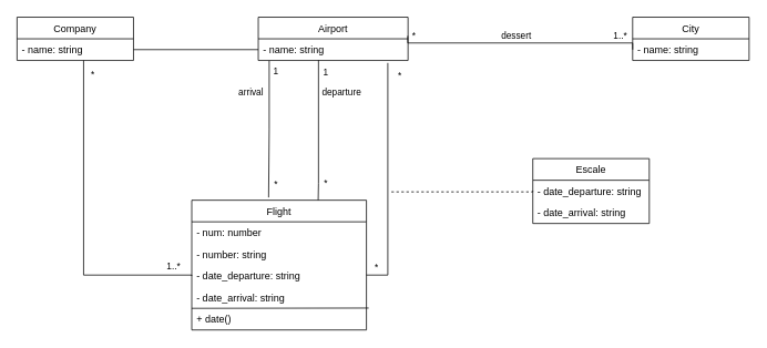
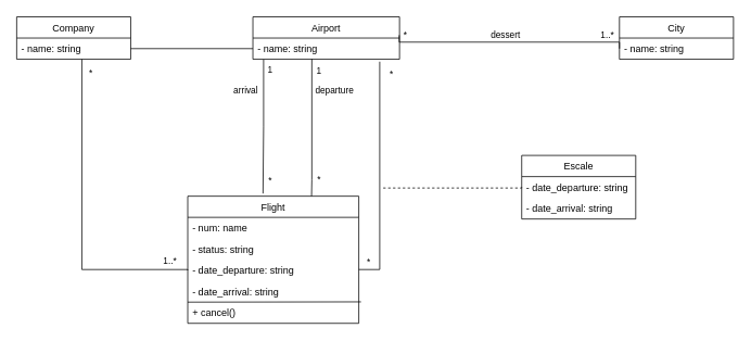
  <mxCell id="0" />
  <mxCell id="1" parent="0" />
  <mxCell id="2" value="Flight" style="swimlane;fontStyle=0;childLayout=stackLayout;horizontal=1;startSize=26;fillColor=none;horizontalStack=0;resizeParent=1;resizeParentMax=0;resizeLast=0;collapsible=1;marginBottom=0;" parent="1" vertex="1"><mxGeometry x="230" y="240" width="210" height="156" as="geometry" /></mxCell>
- <mxCell id="3" value="- num: number&#10;" style="text;strokeColor=none;fillColor=none;align=left;verticalAlign=top;spacingLeft=4;spacingRight=4;overflow=hidden;rotatable=0;points=[[0,0.5],[1,0.5]];portConstraint=eastwest;" parent="2" vertex="1"><mxGeometry y="26" width="210" height="26" as="geometry" /></mxCell>
- <mxCell id="4" value="- number: string&#10;" style="text;strokeColor=none;fillColor=none;align=left;verticalAlign=top;spacingLeft=4;spacingRight=4;overflow=hidden;rotatable=0;points=[[0,0.5],[1,0.5]];portConstraint=eastwest;" parent="2" vertex="1"><mxGeometry y="52" width="210" height="26" as="geometry" /></mxCell>
+ <mxCell id="3" value="- num: name&#10;" style="text;strokeColor=none;fillColor=none;align=left;verticalAlign=top;spacingLeft=4;spacingRight=4;overflow=hidden;rotatable=0;points=[[0,0.5],[1,0.5]];portConstraint=eastwest;" parent="2" vertex="1"><mxGeometry y="26" width="210" height="26" as="geometry" /></mxCell>
+ <mxCell id="4" value="- status: string&#10;" style="text;strokeColor=none;fillColor=none;align=left;verticalAlign=top;spacingLeft=4;spacingRight=4;overflow=hidden;rotatable=0;points=[[0,0.5],[1,0.5]];portConstraint=eastwest;" parent="2" vertex="1"><mxGeometry y="52" width="210" height="26" as="geometry" /></mxCell>
  <mxCell id="5" value="- date_departure: string" style="text;strokeColor=none;fillColor=none;align=left;verticalAlign=top;spacingLeft=4;spacingRight=4;overflow=hidden;rotatable=0;points=[[0,0.5],[1,0.5]];portConstraint=eastwest;" parent="2" vertex="1"><mxGeometry y="78" width="210" height="26" as="geometry" /></mxCell>
  <mxCell id="6" value="- date_arrival: string" style="text;strokeColor=none;fillColor=none;align=left;verticalAlign=top;spacingLeft=4;spacingRight=4;overflow=hidden;rotatable=0;points=[[0,0.5],[1,0.5]];portConstraint=eastwest;" parent="2" vertex="1"><mxGeometry y="104" width="210" height="26" as="geometry" /></mxCell>
  <mxCell id="7" value="" style="edgeStyle=elbowEdgeStyle;html=1;endArrow=none;elbow=vertical;rounded=0;exitX=0;exitY=0;exitDx=0;exitDy=0;exitPerimeter=0;entryX=1.013;entryY=-0.013;entryDx=0;entryDy=0;entryPerimeter=0;" parent="2" source="8" target="8" edge="1"><mxGeometry width="160" relative="1" as="geometry"><mxPoint x="20" y="130.33" as="sourcePoint" /><mxPoint x="180" y="130.33" as="targetPoint" /></mxGeometry></mxCell>
- <mxCell id="8" value="+ date()" style="text;strokeColor=none;fillColor=none;align=left;verticalAlign=top;spacingLeft=4;spacingRight=4;overflow=hidden;rotatable=0;points=[[0,0.5],[1,0.5]];portConstraint=eastwest;" parent="2" vertex="1"><mxGeometry y="130" width="210" height="26" as="geometry" /></mxCell>
+ <mxCell id="8" value="+ cancel()" style="text;strokeColor=none;fillColor=none;align=left;verticalAlign=top;spacingLeft=4;spacingRight=4;overflow=hidden;rotatable=0;points=[[0,0.5],[1,0.5]];portConstraint=eastwest;" parent="2" vertex="1"><mxGeometry y="130" width="210" height="26" as="geometry" /></mxCell>
  <mxCell id="9" value="City" style="swimlane;fontStyle=0;childLayout=stackLayout;horizontal=1;startSize=26;fillColor=none;horizontalStack=0;resizeParent=1;resizeParentMax=0;resizeLast=0;collapsible=1;marginBottom=0;" parent="1" vertex="1"><mxGeometry x="760" y="20" width="140" height="52" as="geometry" /></mxCell>
  <mxCell id="10" value="- name: string" style="text;strokeColor=none;fillColor=none;align=left;verticalAlign=top;spacingLeft=4;spacingRight=4;overflow=hidden;rotatable=0;points=[[0,0.5],[1,0.5]];portConstraint=eastwest;" parent="9" vertex="1"><mxGeometry y="26" width="140" height="26" as="geometry" /></mxCell>
  <mxCell id="11" value="Airport" style="swimlane;fontStyle=0;childLayout=stackLayout;horizontal=1;startSize=26;fillColor=none;horizontalStack=0;resizeParent=1;resizeParentMax=0;resizeLast=0;collapsible=1;marginBottom=0;" parent="1" vertex="1"><mxGeometry x="310" y="20" width="180" height="52" as="geometry" /></mxCell>
  <mxCell id="12" value="- name: string" style="text;strokeColor=none;fillColor=none;align=left;verticalAlign=top;spacingLeft=4;spacingRight=4;overflow=hidden;rotatable=0;points=[[0,0.5],[1,0.5]];portConstraint=eastwest;" parent="11" vertex="1"><mxGeometry y="26" width="180" height="26" as="geometry" /></mxCell>
  <mxCell id="13" value="Company" style="swimlane;fontStyle=0;childLayout=stackLayout;horizontal=1;startSize=26;fillColor=none;horizontalStack=0;resizeParent=1;resizeParentMax=0;resizeLast=0;collapsible=1;marginBottom=0;" parent="1" vertex="1"><mxGeometry x="20" y="20" width="140" height="52" as="geometry" /></mxCell>
  <mxCell id="14" value="- name: string" style="text;strokeColor=none;fillColor=none;align=left;verticalAlign=top;spacingLeft=4;spacingRight=4;overflow=hidden;rotatable=0;points=[[0,0.5],[1,0.5]];portConstraint=eastwest;" parent="13" vertex="1"><mxGeometry y="26" width="140" height="26" as="geometry" /></mxCell>
  <mxCell id="15" value="" style="edgeStyle=elbowEdgeStyle;html=1;endArrow=none;elbow=vertical;rounded=0;startArrow=none;startFill=0;entryX=0;entryY=0.5;entryDx=0;entryDy=0;" parent="1" source="14" target="5" edge="1"><mxGeometry width="160" relative="1" as="geometry"><mxPoint x="340" y="410.008" as="sourcePoint" /><mxPoint x="599" y="420" as="targetPoint" /><Array as="points"><mxPoint x="100" y="330" /></Array></mxGeometry></mxCell>
  <mxCell id="16" value="1..*" style="edgeLabel;html=1;align=center;verticalAlign=middle;resizable=0;points=[];" parent="15" vertex="1" connectable="0"><mxGeometry x="0.654" y="-3" relative="1" as="geometry"><mxPoint x="43" y="-15" as="offset" /></mxGeometry></mxCell>
  <mxCell id="17" value="*" style="edgeLabel;html=1;align=center;verticalAlign=middle;resizable=0;points=[];" vertex="1" connectable="0" parent="15"><mxGeometry x="-0.912" y="1" relative="1" as="geometry"><mxPoint x="9" y="-1" as="offset" /></mxGeometry></mxCell>
  <mxCell id="18" value="" style="edgeStyle=elbowEdgeStyle;html=1;endArrow=none;elbow=vertical;rounded=0;startArrow=none;startFill=0;exitX=0;exitY=0.5;exitDx=0;exitDy=0;" parent="1" source="12" target="13" edge="1"><mxGeometry width="160" relative="1" as="geometry"><mxPoint x="300" y="220" as="sourcePoint" /><mxPoint x="660" y="310" as="targetPoint" /></mxGeometry></mxCell>
  <mxCell id="19" value="Escale" style="swimlane;fontStyle=0;childLayout=stackLayout;horizontal=1;startSize=26;fillColor=none;horizontalStack=0;resizeParent=1;resizeParentMax=0;resizeLast=0;collapsible=1;marginBottom=0;" parent="1" vertex="1"><mxGeometry x="640" y="190" width="140" height="78" as="geometry" /></mxCell>
  <mxCell id="20" value="- date_departure: string" style="text;strokeColor=none;fillColor=none;align=left;verticalAlign=top;spacingLeft=4;spacingRight=4;overflow=hidden;rotatable=0;points=[[0,0.5],[1,0.5]];portConstraint=eastwest;" parent="19" vertex="1"><mxGeometry y="26" width="140" height="26" as="geometry" /></mxCell>
  <mxCell id="21" value="- date_arrival: string" style="text;strokeColor=none;fillColor=none;align=left;verticalAlign=top;spacingLeft=4;spacingRight=4;overflow=hidden;rotatable=0;points=[[0,0.5],[1,0.5]];portConstraint=eastwest;" parent="19" vertex="1"><mxGeometry y="52" width="140" height="26" as="geometry" /></mxCell>
  <mxCell id="22" value="" style="edgeStyle=elbowEdgeStyle;html=1;endArrow=none;elbow=vertical;rounded=0;exitX=0.865;exitY=1.115;exitDx=0;exitDy=0;exitPerimeter=0;" parent="1" source="12" target="2" edge="1"><mxGeometry width="160" relative="1" as="geometry"><mxPoint x="650" y="310" as="sourcePoint" /><mxPoint x="720" y="330" as="targetPoint" /><Array as="points"><mxPoint x="490" y="330" /></Array></mxGeometry></mxCell>
  <mxCell id="23" value="departure" style="edgeLabel;html=1;align=center;verticalAlign=middle;resizable=0;points=[];" parent="22" vertex="1" connectable="0"><mxGeometry x="-0.914" relative="1" as="geometry"><mxPoint x="-56" y="23" as="offset" /></mxGeometry></mxCell>
  <mxCell id="24" value="*" style="edgeLabel;html=1;align=center;verticalAlign=middle;resizable=0;points=[];" parent="22" vertex="1" connectable="0"><mxGeometry x="-0.889" y="2" relative="1" as="geometry"><mxPoint x="12" as="offset" /></mxGeometry></mxCell>
  <mxCell id="25" value="*" style="edgeLabel;html=1;align=center;verticalAlign=middle;resizable=0;points=[];" parent="22" vertex="1" connectable="0"><mxGeometry x="0.915" y="-1" relative="1" as="geometry"><mxPoint y="-9" as="offset" /></mxGeometry></mxCell>
  <mxCell id="26" value="" style="edgeStyle=elbowEdgeStyle;html=1;endArrow=none;elbow=vertical;rounded=0;exitX=0.073;exitY=1.019;exitDx=0;exitDy=0;exitPerimeter=0;entryX=0.44;entryY=-0.021;entryDx=0;entryDy=0;entryPerimeter=0;" parent="1" source="12" target="2" edge="1"><mxGeometry width="160" relative="1" as="geometry"><mxPoint x="650" y="310" as="sourcePoint" /><mxPoint x="323" y="230" as="targetPoint" /><Array as="points" /></mxGeometry></mxCell>
  <mxCell id="27" value="arrival" style="edgeLabel;html=1;align=center;verticalAlign=middle;resizable=0;points=[];" parent="26" vertex="1" connectable="0"><mxGeometry x="-0.938" relative="1" as="geometry"><mxPoint x="-23" y="33" as="offset" /></mxGeometry></mxCell>
  <mxCell id="28" value="*" style="edgeLabel;html=1;align=center;verticalAlign=middle;resizable=0;points=[];" parent="26" vertex="1" connectable="0"><mxGeometry x="-0.817" y="-2" relative="1" as="geometry"><mxPoint x="9" y="133" as="offset" /></mxGeometry></mxCell>
  <mxCell id="29" value="1" style="edgeLabel;html=1;align=center;verticalAlign=middle;resizable=0;points=[];" parent="26" vertex="1" connectable="0"><mxGeometry x="-0.849" y="-1" relative="1" as="geometry"><mxPoint x="8" as="offset" /></mxGeometry></mxCell>
  <mxCell id="30" value="" style="edgeStyle=elbowEdgeStyle;html=1;endArrow=none;elbow=vertical;rounded=0;exitX=0.998;exitY=-0.135;exitDx=0;exitDy=0;exitPerimeter=0;entryX=0;entryY=0.5;entryDx=0;entryDy=0;" parent="1" source="12" target="10" edge="1"><mxGeometry width="160" relative="1" as="geometry"><mxPoint x="490" y="105.58" as="sourcePoint" /><mxPoint x="650" y="105.58" as="targetPoint" /></mxGeometry></mxCell>
  <mxCell id="31" value="dessert" style="edgeLabel;html=1;align=center;verticalAlign=middle;resizable=0;points=[];" parent="30" vertex="1" connectable="0"><mxGeometry x="-0.107" y="-1" relative="1" as="geometry"><mxPoint x="10" y="-11" as="offset" /></mxGeometry></mxCell>
  <mxCell id="32" value="&lt;div&gt;1..*&lt;/div&gt;" style="edgeLabel;html=1;align=center;verticalAlign=middle;resizable=0;points=[];" parent="30" vertex="1" connectable="0"><mxGeometry x="0.832" y="2" relative="1" as="geometry"><mxPoint y="-8" as="offset" /></mxGeometry></mxCell>
  <mxCell id="33" value="*" style="edgeLabel;html=1;align=center;verticalAlign=middle;resizable=0;points=[];" parent="30" vertex="1" connectable="0"><mxGeometry x="-0.896" y="1" relative="1" as="geometry"><mxPoint y="-9" as="offset" /></mxGeometry></mxCell>
  <mxCell id="34" value="" style="edgeStyle=elbowEdgeStyle;html=1;endArrow=none;elbow=vertical;rounded=0;exitX=0.402;exitY=0.987;exitDx=0;exitDy=0;exitPerimeter=0;" parent="1" source="12" edge="1"><mxGeometry width="160" relative="1" as="geometry"><mxPoint x="450" y="140" as="sourcePoint" /><mxPoint x="382" y="240" as="targetPoint" /><Array as="points"><mxPoint x="388" y="220" /><mxPoint x="380" y="190" /><mxPoint x="390" y="150" /><mxPoint x="650" y="170" /></Array></mxGeometry></mxCell>
  <mxCell id="35" value="*" style="edgeLabel;html=1;align=center;verticalAlign=middle;resizable=0;points=[];" parent="34" vertex="1" connectable="0"><mxGeometry x="-0.874" y="2" relative="1" as="geometry"><mxPoint x="6" y="137" as="offset" /></mxGeometry></mxCell>
  <mxCell id="36" value="1" style="edgeLabel;html=1;align=center;verticalAlign=middle;resizable=0;points=[];" parent="34" vertex="1" connectable="0"><mxGeometry x="-0.821" y="-2" relative="1" as="geometry"><mxPoint x="10" as="offset" /></mxGeometry></mxCell>
  <mxCell id="37" value="" style="edgeStyle=elbowEdgeStyle;html=1;endArrow=none;elbow=vertical;rounded=0;entryX=0;entryY=0.5;entryDx=0;entryDy=0;dashed=1;" parent="1" target="20" edge="1"><mxGeometry width="100" height="75" relative="1" as="geometry"><mxPoint x="470" y="230" as="sourcePoint" /><mxPoint x="780" y="270" as="targetPoint" /></mxGeometry></mxCell>
